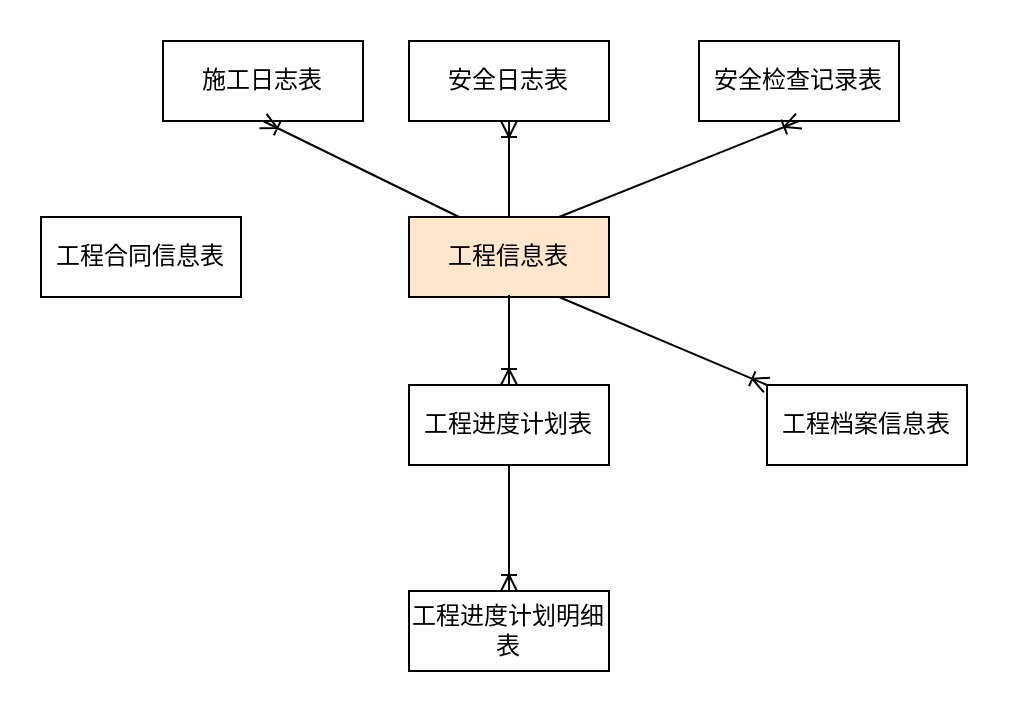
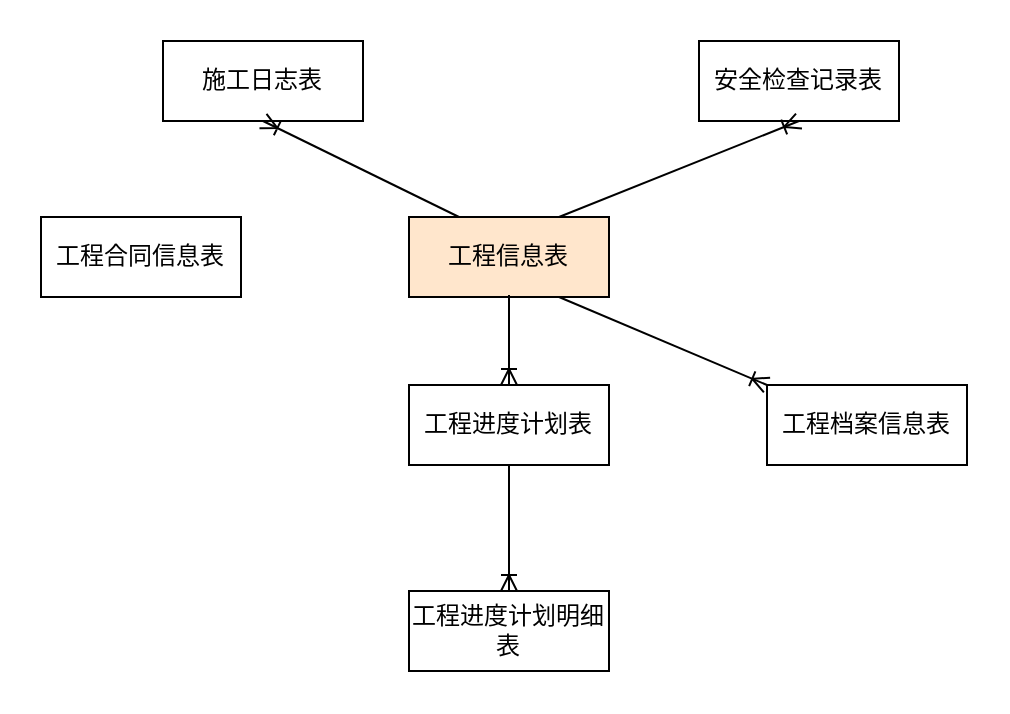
  <mxCell id="0" />
  <mxCell id="1" parent="0" />
  <mxCell id="2" value="工程信息表" style="whiteSpace=wrap;html=1;align=center;fillColor=#ffe6cc;" parent="1" vertex="1"><mxGeometry x="204" y="108" width="100" height="40" as="geometry" /></mxCell>
  <mxCell id="3" value="施工日志表" style="whiteSpace=wrap;html=1;align=center;" parent="1" vertex="1"><mxGeometry x="81" y="20" width="100" height="40" as="geometry" /></mxCell>
- <mxCell id="4" value="安全日志表" style="whiteSpace=wrap;html=1;align=center;" parent="1" vertex="1"><mxGeometry x="204" y="20" width="100" height="40" as="geometry" /></mxCell>
  <mxCell id="5" value="安全检查记录表" style="whiteSpace=wrap;html=1;align=center;" parent="1" vertex="1"><mxGeometry x="349" y="20" width="100" height="40" as="geometry" /></mxCell>
  <mxCell id="6" value="工程进度计划表" style="whiteSpace=wrap;html=1;align=center;" parent="1" vertex="1"><mxGeometry x="204" y="192" width="100" height="40" as="geometry" /></mxCell>
  <mxCell id="7" value="工程进度计划明细表" style="whiteSpace=wrap;html=1;align=center;" parent="1" vertex="1"><mxGeometry x="204" y="295" width="100" height="40" as="geometry" /></mxCell>
  <mxCell id="8" value="工程合同信息表" style="whiteSpace=wrap;html=1;align=center;" parent="1" vertex="1"><mxGeometry x="20" y="108" width="100" height="40" as="geometry" /></mxCell>
  <mxCell id="9" value="工程档案信息表" style="whiteSpace=wrap;html=1;align=center;" parent="1" vertex="1"><mxGeometry x="383" y="192" width="100" height="40" as="geometry" /></mxCell>
  <mxCell id="10" value="" style="fontSize=12;html=1;endArrow=ERoneToMany;exitX=0.5;exitY=0.975;exitDx=0;exitDy=0;exitPerimeter=0;entryX=0.5;entryY=0;entryDx=0;entryDy=0;" edge="1" parent="1" source="2" target="6"><mxGeometry width="100" height="100" relative="1" as="geometry"><mxPoint x="369" y="407" as="sourcePoint" /><mxPoint x="469" y="307" as="targetPoint" /></mxGeometry></mxCell>
  <mxCell id="11" value="" style="fontSize=12;html=1;endArrow=ERoneToMany;exitX=0.5;exitY=1;exitDx=0;exitDy=0;entryX=0.5;entryY=0;entryDx=0;entryDy=0;" edge="1" parent="1" source="6" target="7"><mxGeometry width="100" height="100" relative="1" as="geometry"><mxPoint x="363" y="384" as="sourcePoint" /><mxPoint x="463" y="284" as="targetPoint" /></mxGeometry></mxCell>
  <mxCell id="12" value="" style="fontSize=12;html=1;endArrow=ERoneToMany;exitX=0.75;exitY=1;exitDx=0;exitDy=0;entryX=0;entryY=0;entryDx=0;entryDy=0;" edge="1" parent="1" source="2" target="9"><mxGeometry width="100" height="100" relative="1" as="geometry"><mxPoint x="484" y="412" as="sourcePoint" /><mxPoint x="584" y="312" as="targetPoint" /></mxGeometry></mxCell>
  <mxCell id="13" value="" style="fontSize=12;html=1;endArrow=ERoneToMany;entryX=0.5;entryY=1;entryDx=0;entryDy=0;exitX=0.25;exitY=0;exitDx=0;exitDy=0;" edge="1" parent="1" source="2" target="3"><mxGeometry width="100" height="100" relative="1" as="geometry"><mxPoint x="171" y="85" as="sourcePoint" /><mxPoint x="282" y="29" as="targetPoint" /></mxGeometry></mxCell>
- <mxCell id="14" value="" style="fontSize=12;html=1;endArrow=ERoneToMany;entryX=0.5;entryY=1;entryDx=0;entryDy=0;exitX=0.5;exitY=0;exitDx=0;exitDy=0;" edge="1" parent="1" source="2" target="4"><mxGeometry width="100" height="100" relative="1" as="geometry"><mxPoint x="253" y="102" as="sourcePoint" /><mxPoint x="568" y="78" as="targetPoint" /></mxGeometry></mxCell>
  <mxCell id="15" value="" style="fontSize=12;html=1;endArrow=ERoneToMany;exitX=0.75;exitY=0;exitDx=0;exitDy=0;entryX=0.5;entryY=1;entryDx=0;entryDy=0;" edge="1" parent="1" source="2" target="5"><mxGeometry width="100" height="100" relative="1" as="geometry"><mxPoint x="472" y="149" as="sourcePoint" /><mxPoint x="572" y="49" as="targetPoint" /></mxGeometry></mxCell>
